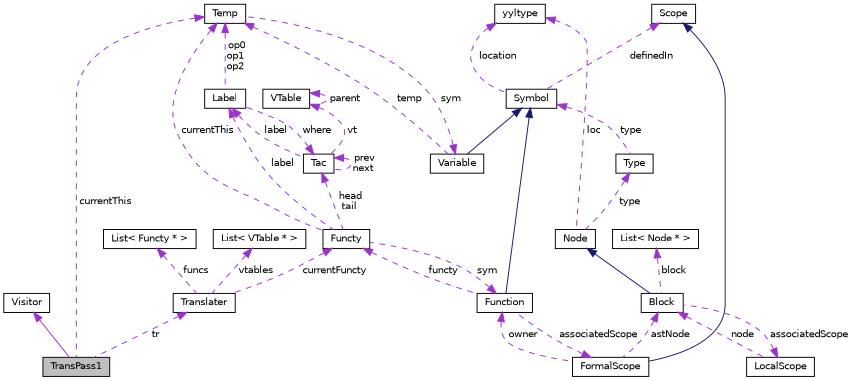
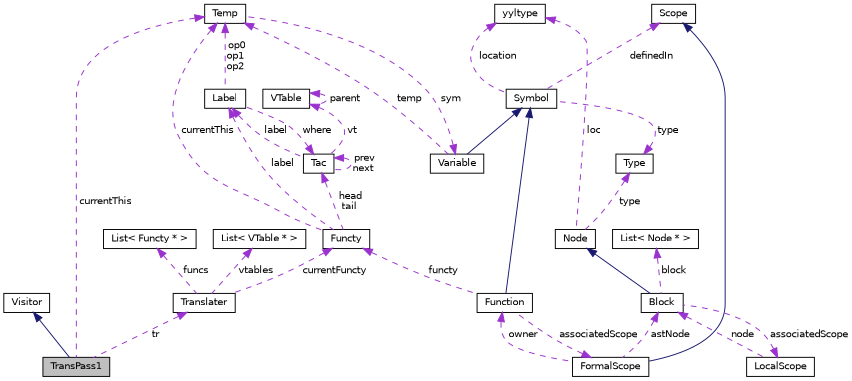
  digraph {
    node [color=black fillcolor=white fontname=Helvetica fontsize=10 shape=record style=filled]
    edge [color=darkorchid3 dir=back fontname=Helvetica fontsize=10 labelfontname=Helvetica labelfontsize=10 style=dashed]
    n1 [fillcolor=grey75 fontcolor=black height=0.2 label=TransPass1 width=0.4]
    n2 [height=0.2 label=Visitor width=0.4]
    n3 [height=0.2 label=Temp width=0.4]
    n4 [height=0.2 label=Variable width=0.4]
    n5 [height=0.2 label=Functy width=0.4]
    n6 [height=0.2 label=Label width=0.4]
    n7 [height=0.2 label=Function width=0.4]
    n8 [height=0.2 label=Translater width=0.4]
    n9 [height=0.2 label=Tac width=0.4]
    n10 [height=0.2 label=Symbol width=0.4]
    n11 [height=0.2 label=FormalScope width=0.4]
    n12 [height=0.2 label=yyltype width=0.4]
    n13 [height=0.2 label="Node" width=0.4]
    n14 [height=0.2 label=Block width=0.4]
    n15 [height=0.2 label=Type width=0.4]
    n16 [height=0.2 label=Scope width=0.4]
    n17 [height=0.2 label=LocalScope width=0.4]
    n18 [height=0.2 label=VTable width=0.4]
    n19 [height=0.2 label="List\< Node * \>" width=0.4]
    n20 [height=0.2 label="List\< Functy * \>" width=0.4]
    n21 [height=0.2 label="List\< VTable * \>" width=0.4]
-   n2 -> n1 [style=solid]
+   n2 -> n1 [color=midnightblue style=solid]
    n3 -> n1 [label=" currentThis"]
    n3 -> n4 [label=" temp"]
    n3 -> n5 [label=" currentThis"]
    n3 -> n6 [label=" op0\nop1\nop2"]
    n4 -> n3 [label=" sym"]
    n5 -> n7 [label=" functy"]
    n5 -> n8 [label=" currentFuncty"]
    n6 -> n5 [label=" label"]
    n6 -> n9 [label=" label"]
-   n7 -> n5 [label=" sym"]
    n7 -> n11 [label=" owner"]
    n8 -> n1 [label=" tr"]
    n9 -> n5 [label=" head\ntail"]
    n9 -> n6 [label=" where"]
    n9 -> n9 [label=" prev\nnext"]
    n10 -> n4 [color=midnightblue style=solid]
    n10 -> n7 [color=midnightblue style=solid]
    n11 -> n7 [label=" associatedScope"]
    n12 -> n10 [label=" location"]
    n12 -> n13 [label=" loc"]
    n13 -> n14 [color=midnightblue style=solid]
    n14 -> n11 [label=" astNode"]
    n14 -> n17 [label=" node"]
-   n10 -> n15 [label=" type"]
+   n15 -> n10 [label=" type"]
    n15 -> n13 [label=" type"]
    n16 -> n10 [label=" definedIn"]
    n16 -> n11 [color=midnightblue style=solid]
    n17 -> n14 [label=" associatedScope"]
    n18 -> n9 [label=" vt"]
    n18 -> n18 [label=" parent"]
    n19 -> n14 [label=" block"]
    n20 -> n8 [label=" funcs"]
    n21 -> n8 [label=" vtables"]
  }
